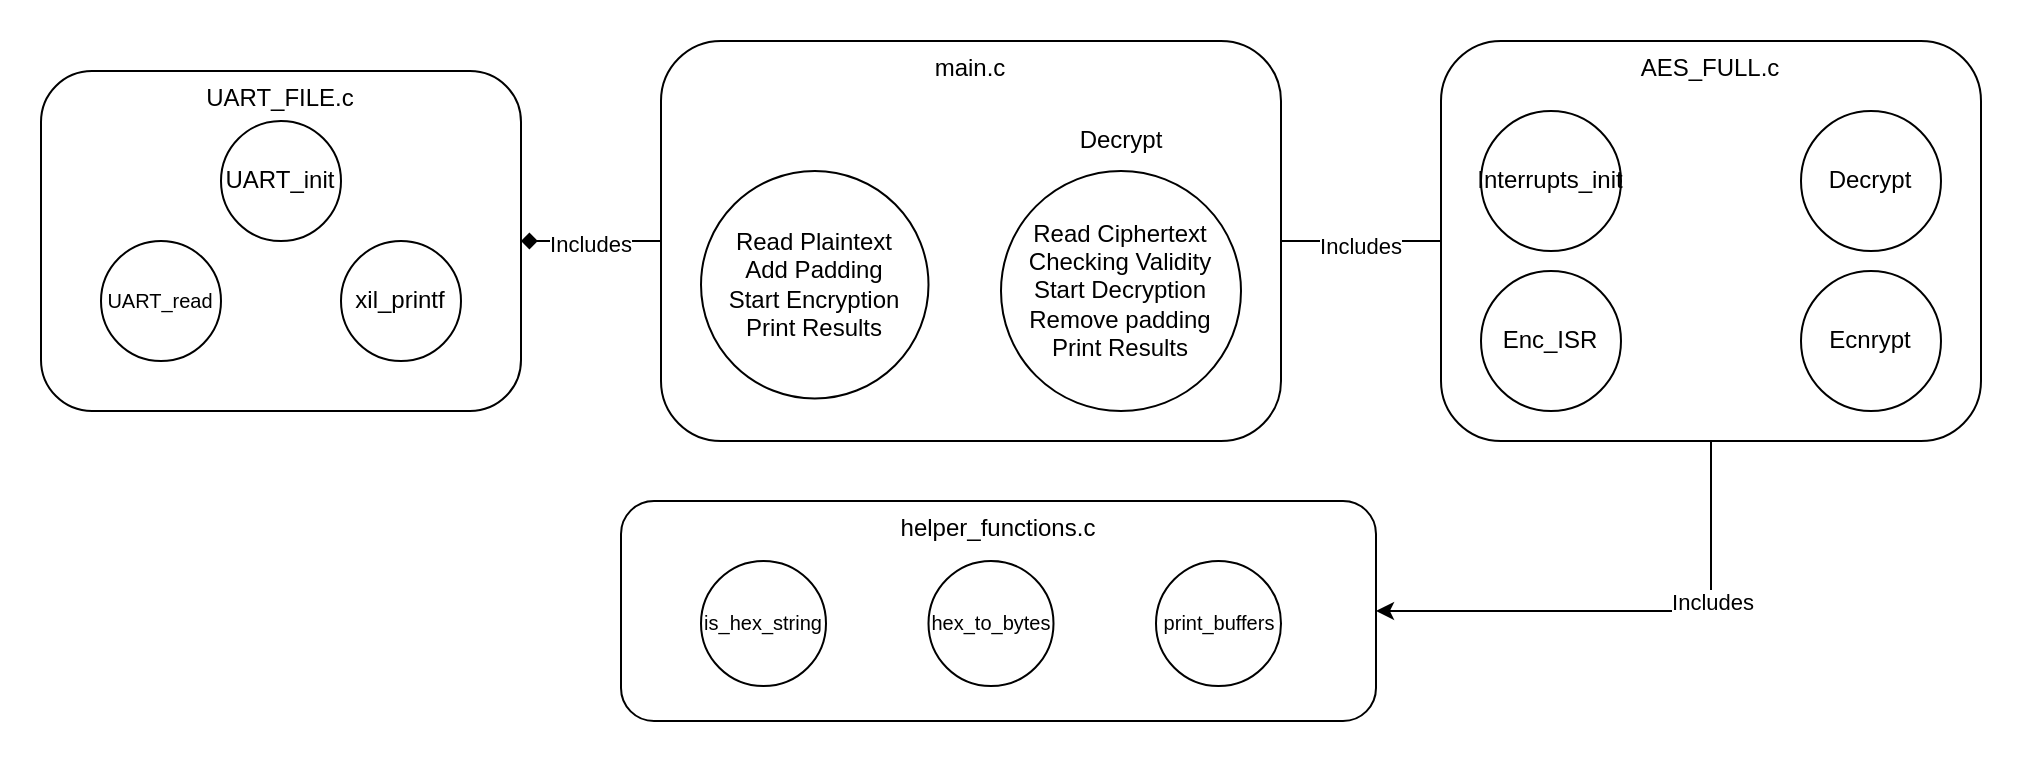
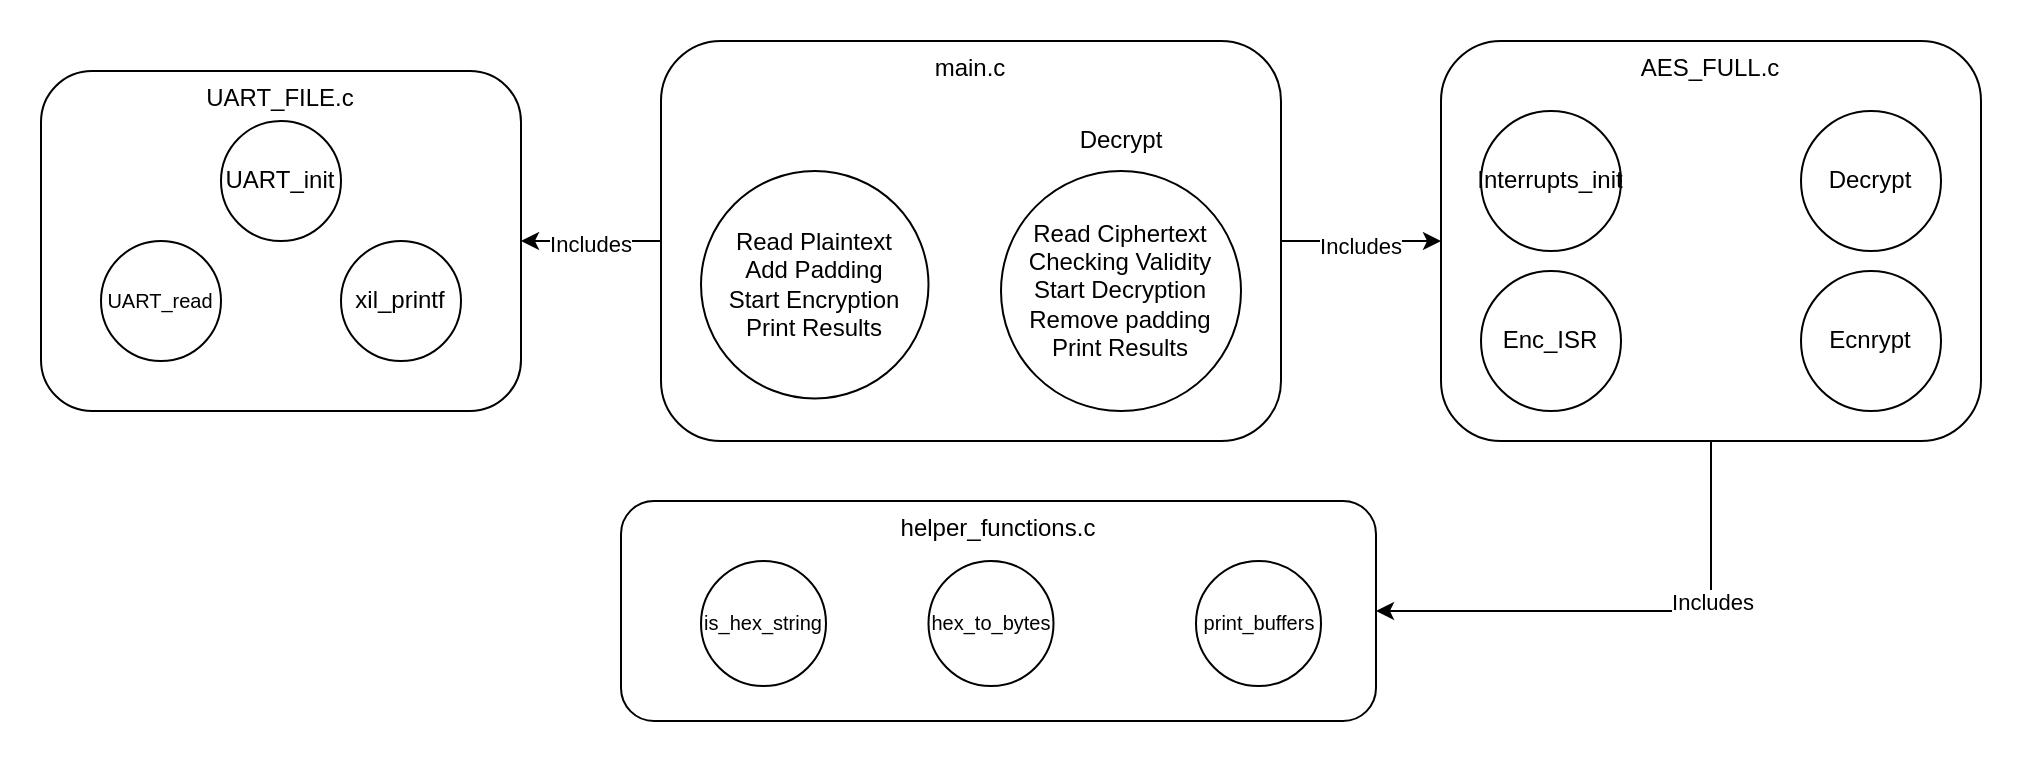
  <mxCell id="0" />
  <mxCell id="1" parent="0" />
- <mxCell id="2" style="edgeStyle=orthogonalEdgeStyle;rounded=0;orthogonalLoop=1;jettySize=auto;html=1;exitX=0;exitY=0.5;exitDx=0;exitDy=0;entryX=1;entryY=0.5;entryDx=0;entryDy=0;endArrow=diamond;" edge="1" parent="1" source="6" target="10"><mxGeometry relative="1" as="geometry" /></mxCell>
+ <mxCell id="2" style="edgeStyle=orthogonalEdgeStyle;rounded=0;orthogonalLoop=1;jettySize=auto;html=1;exitX=0;exitY=0.5;exitDx=0;exitDy=0;entryX=1;entryY=0.5;entryDx=0;entryDy=0;" edge="1" parent="1" source="6" target="10"><mxGeometry relative="1" as="geometry" /></mxCell>
  <mxCell id="3" value="Includes" style="edgeLabel;html=1;align=center;verticalAlign=middle;resizable=0;points=[];" vertex="1" connectable="0" parent="2"><mxGeometry x="0.033" y="1" relative="1" as="geometry"><mxPoint as="offset" /></mxGeometry></mxCell>
- <mxCell id="4" style="edgeStyle=orthogonalEdgeStyle;rounded=0;orthogonalLoop=1;jettySize=auto;html=1;exitX=1;exitY=0.5;exitDx=0;exitDy=0;entryX=0;entryY=0.5;entryDx=0;entryDy=0;endArrow=none;" edge="1" parent="1" source="6" target="9"><mxGeometry relative="1" as="geometry" /></mxCell>
+ <mxCell id="4" style="edgeStyle=orthogonalEdgeStyle;rounded=0;orthogonalLoop=1;jettySize=auto;html=1;exitX=1;exitY=0.5;exitDx=0;exitDy=0;entryX=0;entryY=0.5;entryDx=0;entryDy=0;" edge="1" parent="1" source="6" target="9"><mxGeometry relative="1" as="geometry" /></mxCell>
  <mxCell id="5" value="Includes" style="edgeLabel;html=1;align=center;verticalAlign=middle;resizable=0;points=[];" vertex="1" connectable="0" parent="4"><mxGeometry x="-0.025" y="-2" relative="1" as="geometry"><mxPoint as="offset" /></mxGeometry></mxCell>
  <mxCell id="6" value="main.c" style="rounded=1;whiteSpace=wrap;html=1;verticalAlign=top;fillColor=none;" vertex="1" parent="1"><mxGeometry x="330" y="20" width="310" height="200" as="geometry" /></mxCell>
  <mxCell id="7" style="edgeStyle=orthogonalEdgeStyle;rounded=0;orthogonalLoop=1;jettySize=auto;html=1;exitX=0.5;exitY=1;exitDx=0;exitDy=0;entryX=1;entryY=0.5;entryDx=0;entryDy=0;" edge="1" parent="1" source="9" target="11"><mxGeometry relative="1" as="geometry" /></mxCell>
  <mxCell id="8" value="Includes" style="edgeLabel;html=1;align=center;verticalAlign=middle;resizable=0;points=[];" vertex="1" connectable="0" parent="7"><mxGeometry x="-0.365" relative="1" as="geometry"><mxPoint as="offset" /></mxGeometry></mxCell>
  <mxCell id="9" value="AES_FULL.c" style="rounded=1;whiteSpace=wrap;html=1;fillColor=none;verticalAlign=top;" vertex="1" parent="1"><mxGeometry x="720" y="20" width="270" height="200" as="geometry" /></mxCell>
  <mxCell id="10" value="UART_FILE.c" style="rounded=1;whiteSpace=wrap;html=1;fillColor=none;verticalAlign=top;" vertex="1" parent="1"><mxGeometry x="20" y="35" width="240" height="170" as="geometry" /></mxCell>
  <mxCell id="11" value="helper_functions.c" style="rounded=1;whiteSpace=wrap;html=1;fillColor=none;verticalAlign=top;" vertex="1" parent="1"><mxGeometry x="310" y="250" width="377.5" height="110" as="geometry" /></mxCell>
  <mxCell id="12" value="Read Plaintext&lt;div&gt;Add Padding&lt;/div&gt;&lt;div&gt;Start Encryption&lt;br&gt;Print Results&lt;/div&gt;" style="ellipse;whiteSpace=wrap;html=1;aspect=fixed;fillColor=default;" vertex="1" parent="1"><mxGeometry x="350" y="85" width="113.75" height="113.75" as="geometry" /></mxCell>
  <mxCell id="13" value="Read Ciphertext&lt;div&gt;Checking Validity&lt;/div&gt;&lt;div&gt;Start Decryption&lt;/div&gt;&lt;div&gt;Remove padding&lt;br&gt;Print Results&lt;/div&gt;" style="ellipse;whiteSpace=wrap;html=1;aspect=fixed;fillColor=default;" vertex="1" parent="1"><mxGeometry x="500" y="85" width="120" height="120" as="geometry" /></mxCell>
  <mxCell id="14" value="Decrypt" style="text;html=1;align=center;verticalAlign=middle;resizable=0;points=[];autosize=1;strokeColor=none;fillColor=none;" vertex="1" parent="1"><mxGeometry x="530" y="55" width="60" height="30" as="geometry" /></mxCell>
  <mxCell id="15" value="&lt;font style=&quot;font-size: 10px;&quot;&gt;UART_read&lt;/font&gt;" style="ellipse;whiteSpace=wrap;html=1;aspect=fixed;" vertex="1" parent="1"><mxGeometry x="50" y="120" width="60" height="60" as="geometry" /></mxCell>
  <mxCell id="16" value="UART_init" style="ellipse;whiteSpace=wrap;html=1;aspect=fixed;" vertex="1" parent="1"><mxGeometry x="110" y="60" width="60" height="60" as="geometry" /></mxCell>
  <mxCell id="17" value="xil_printf" style="ellipse;whiteSpace=wrap;html=1;aspect=fixed;" vertex="1" parent="1"><mxGeometry x="170" y="120" width="60" height="60" as="geometry" /></mxCell>
  <mxCell id="18" value="Interrupts_init" style="ellipse;whiteSpace=wrap;html=1;aspect=fixed;" vertex="1" parent="1"><mxGeometry x="740" y="55" width="70" height="70" as="geometry" /></mxCell>
  <mxCell id="19" value="Decrypt" style="ellipse;whiteSpace=wrap;html=1;aspect=fixed;" vertex="1" parent="1"><mxGeometry x="900" y="55" width="70" height="70" as="geometry" /></mxCell>
  <mxCell id="20" value="Enc_ISR" style="ellipse;whiteSpace=wrap;html=1;aspect=fixed;" vertex="1" parent="1"><mxGeometry x="740" y="135" width="70" height="70" as="geometry" /></mxCell>
  <mxCell id="21" value="Ecnrypt" style="ellipse;whiteSpace=wrap;html=1;aspect=fixed;" vertex="1" parent="1"><mxGeometry x="900" y="135" width="70" height="70" as="geometry" /></mxCell>
  <mxCell id="22" value="&lt;font style=&quot;font-size: 10px;&quot;&gt;is_hex_string&lt;/font&gt;" style="ellipse;whiteSpace=wrap;html=1;aspect=fixed;" vertex="1" parent="1"><mxGeometry x="350" y="280" width="62.5" height="62.5" as="geometry" /></mxCell>
  <mxCell id="23" value="hex_to_bytes" style="ellipse;whiteSpace=wrap;html=1;aspect=fixed;fontSize=10;" vertex="1" parent="1"><mxGeometry x="463.75" y="280" width="62.5" height="62.5" as="geometry" /></mxCell>
- <mxCell id="24" value="&lt;font style=&quot;font-size: 10px;&quot;&gt;print_buffers&lt;/font&gt;" style="ellipse;whiteSpace=wrap;html=1;aspect=fixed;" vertex="1" parent="1"><mxGeometry x="577.5" y="280" width="62.5" height="62.5" as="geometry" /></mxCell>
+ <mxCell id="24" value="&lt;font style=&quot;font-size: 10px;&quot;&gt;print_buffers&lt;/font&gt;" style="ellipse;whiteSpace=wrap;html=1;aspect=fixed;" vertex="1" parent="1"><mxGeometry x="597.5" y="280" width="62.5" height="62.5" as="geometry" /></mxCell>
